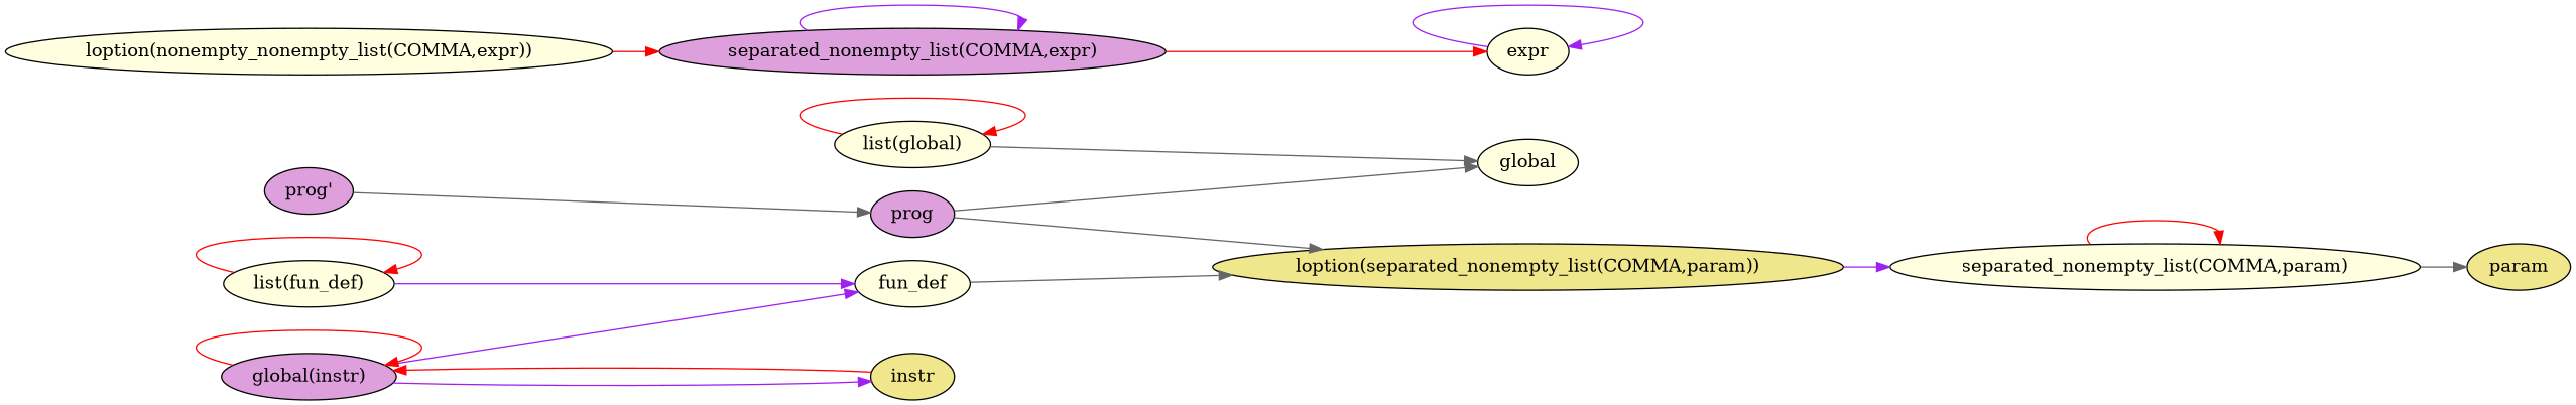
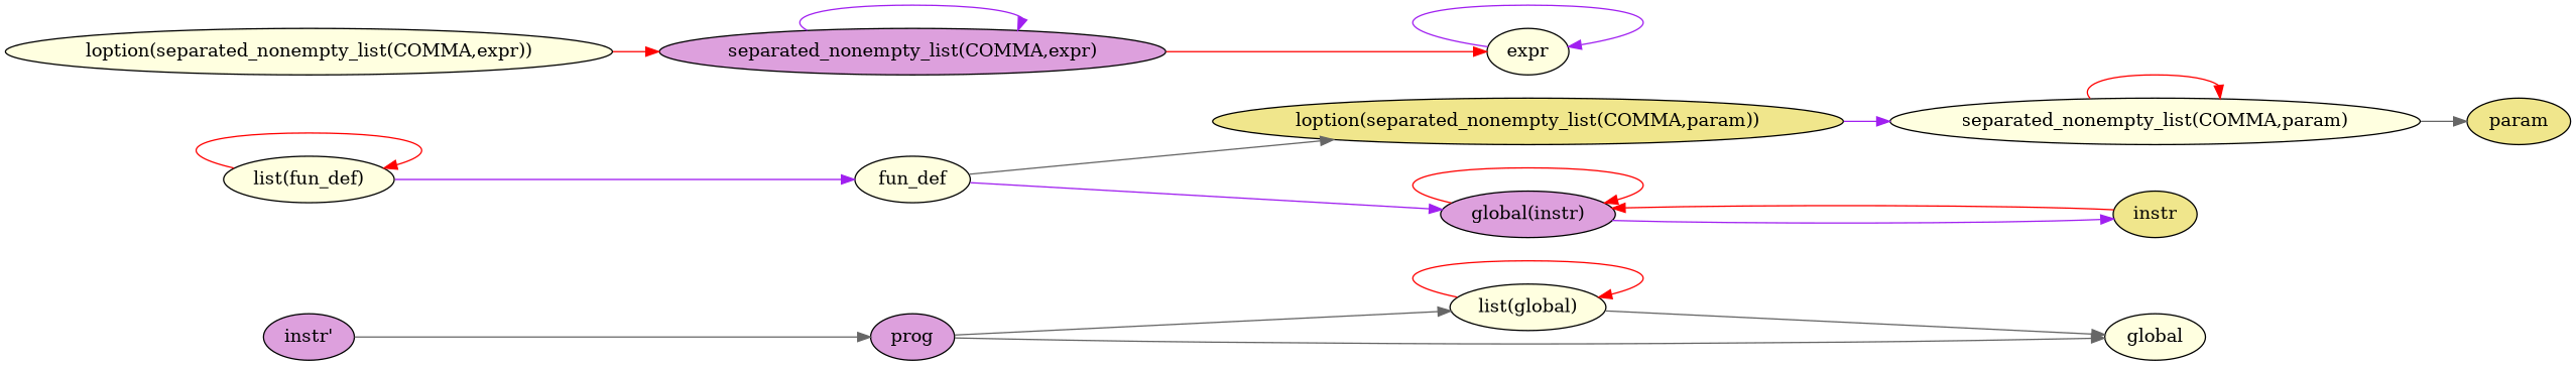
  digraph {
    rankdir=LR
    node [fillcolor=lightyellow style=filled]
    edge [color=red]
-   n1 [fillcolor=plum label="prog'"]
+   n1 [fillcolor=plum label="instr'"]
    n2 [fillcolor=plum label=prog]
    n3 [label="list(global)"]
    n4 [label=global]
    n5 [label="separated_nonempty_list(COMMA,param)"]
    n6 [fillcolor=khaki label=param]
    n7 [fillcolor=plum label="separated_nonempty_list(COMMA,expr)"]
    n8 [label=expr]
    n9 [label="list(fun_def)"]
    n10 [label=fun_def]
    n11 [fillcolor=khaki label="loption(separated_nonempty_list(COMMA,param))"]
-   n12 [label="loption(nonempty_nonempty_list(COMMA,expr))"]
+   n12 [label="loption(separated_nonempty_list(COMMA,expr))"]
    n13 [fillcolor=plum label="global(instr)"]
    n14 [fillcolor=khaki label=instr]
    n1 -> n2 [color=gray40]
-   n2 -> n11 [color=gray40]
+   n2 -> n3 [color=gray40]
    n2 -> n4 [color=gray40]
    n3 -> n3
    n3 -> n4 [color=gray40]
    n5 -> n5
    n5 -> n6 [color=gray40]
    n7 -> n7 [color=purple]
    n7 -> n8
    n8 -> n8 [color=purple]
    n9 -> n9
    n9 -> n10 [color=purple]
    n10 -> n11 [color=gray40]
-   n13 -> n10 [color=purple]
+   n10 -> n13 [color=purple]
    n11 -> n5 [color=purple]
    n12 -> n7
    n13 -> n13
    n13 -> n14 [color=purple]
    n14 -> n13
  }
